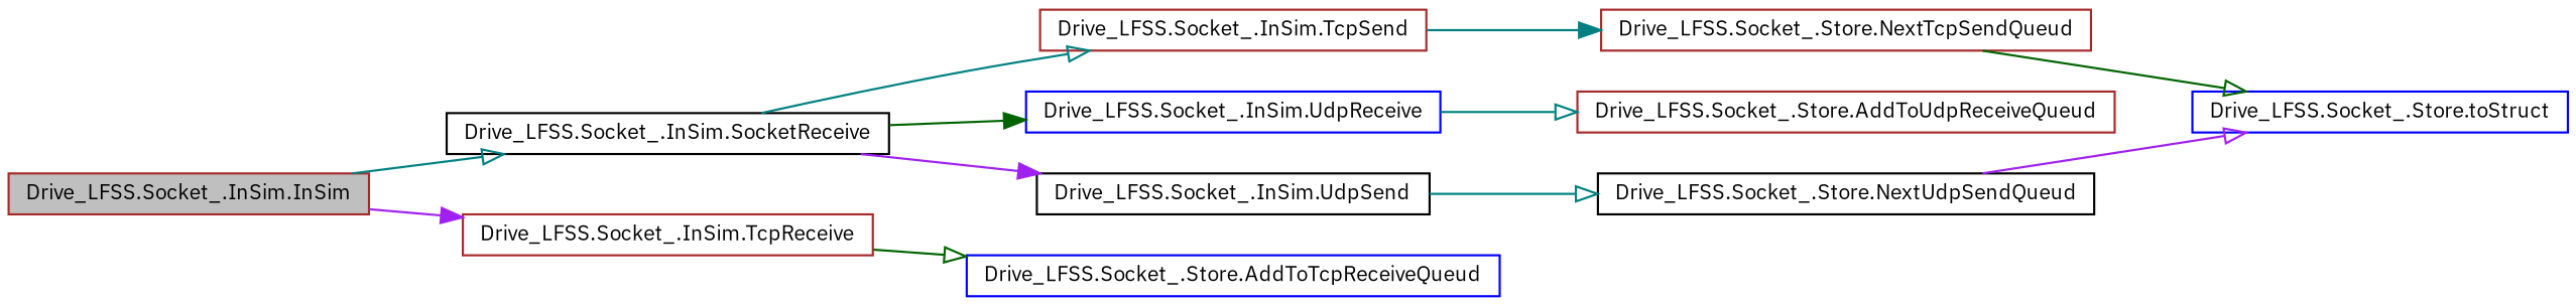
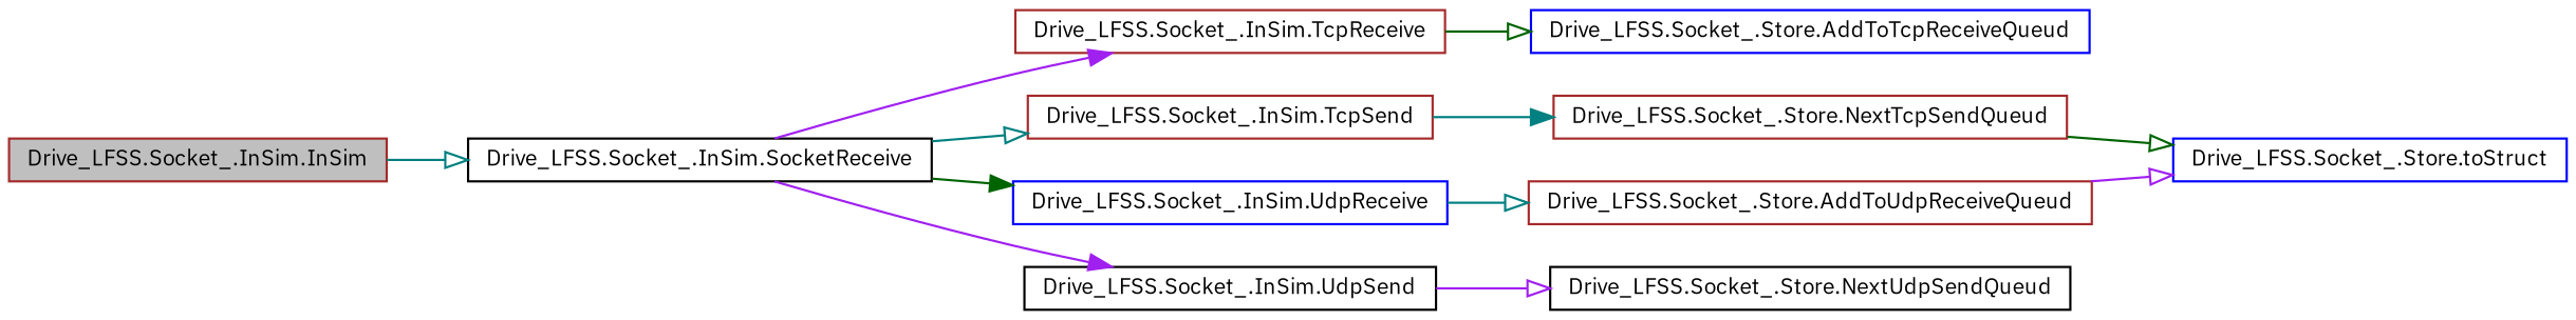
  digraph {
    fontname="IBM Plex Sans"
    rankdir=LR
    node [color=brown fontname="IBM Plex Sans" fontsize=10 shape=record]
    edge [arrowhead=onormal color=teal fontname="IBM Plex Sans" fontsize=10 labelfontname=FreeSans labelfontsize=10 style=solid]
    n1 [fillcolor=grey75 fontcolor=black height=0.2 label="Drive_LFSS.Socket_.InSim.InSim" style=filled width=0.4]
    n2 [color=black height=0.2 label="Drive_LFSS.Socket_.InSim.SocketReceive" width=0.4]
    n3 [height=0.2 label="Drive_LFSS.Socket_.InSim.TcpReceive" width=0.4]
    n4 [height=0.2 label="Drive_LFSS.Socket_.InSim.TcpSend" width=0.4]
    n5 [color=blue height=0.2 label="Drive_LFSS.Socket_.InSim.UdpReceive" width=0.4]
    n6 [color=black height=0.2 label="Drive_LFSS.Socket_.InSim.UdpSend" width=0.4]
    n7 [color=blue height=0.2 label="Drive_LFSS.Socket_.Store.AddToTcpReceiveQueud" width=0.4]
    n8 [height=0.2 label="Drive_LFSS.Socket_.Store.NextTcpSendQueud" width=0.4]
    n9 [height=0.2 label="Drive_LFSS.Socket_.Store.AddToUdpReceiveQueud" width=0.4]
    n10 [color=black height=0.2 label="Drive_LFSS.Socket_.Store.NextUdpSendQueud" width=0.4]
    n11 [color=blue height=0.2 label="Drive_LFSS.Socket_.Store.toStruct" width=0.4]
    n1 -> n2
-   n1 -> n3 [arrowhead=normal color=purple]
+   n2 -> n3 [arrowhead=normal color=purple]
    n2 -> n4
    n2 -> n5 [arrowhead=normal color=darkgreen]
    n2 -> n6 [arrowhead=normal color=purple]
    n3 -> n7 [color=darkgreen]
    n4 -> n8 [arrowhead=normal]
    n5 -> n9
-   n6 -> n10
+   n6 -> n10 [color=purple]
    n8 -> n11 [color=darkgreen]
-   n10 -> n11 [color=purple]
+   n9 -> n11 [color=purple]
  }
